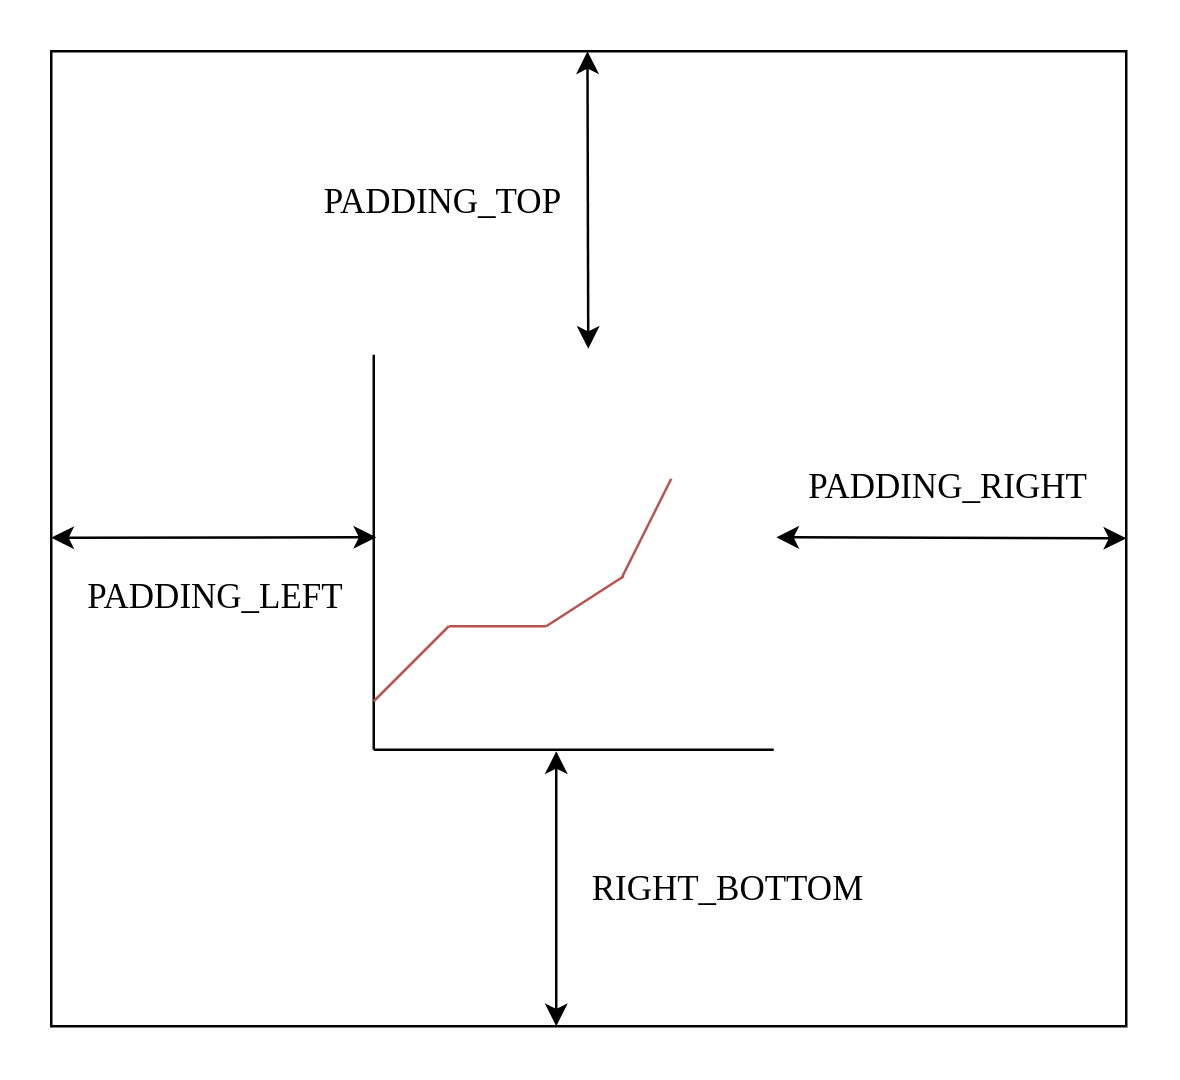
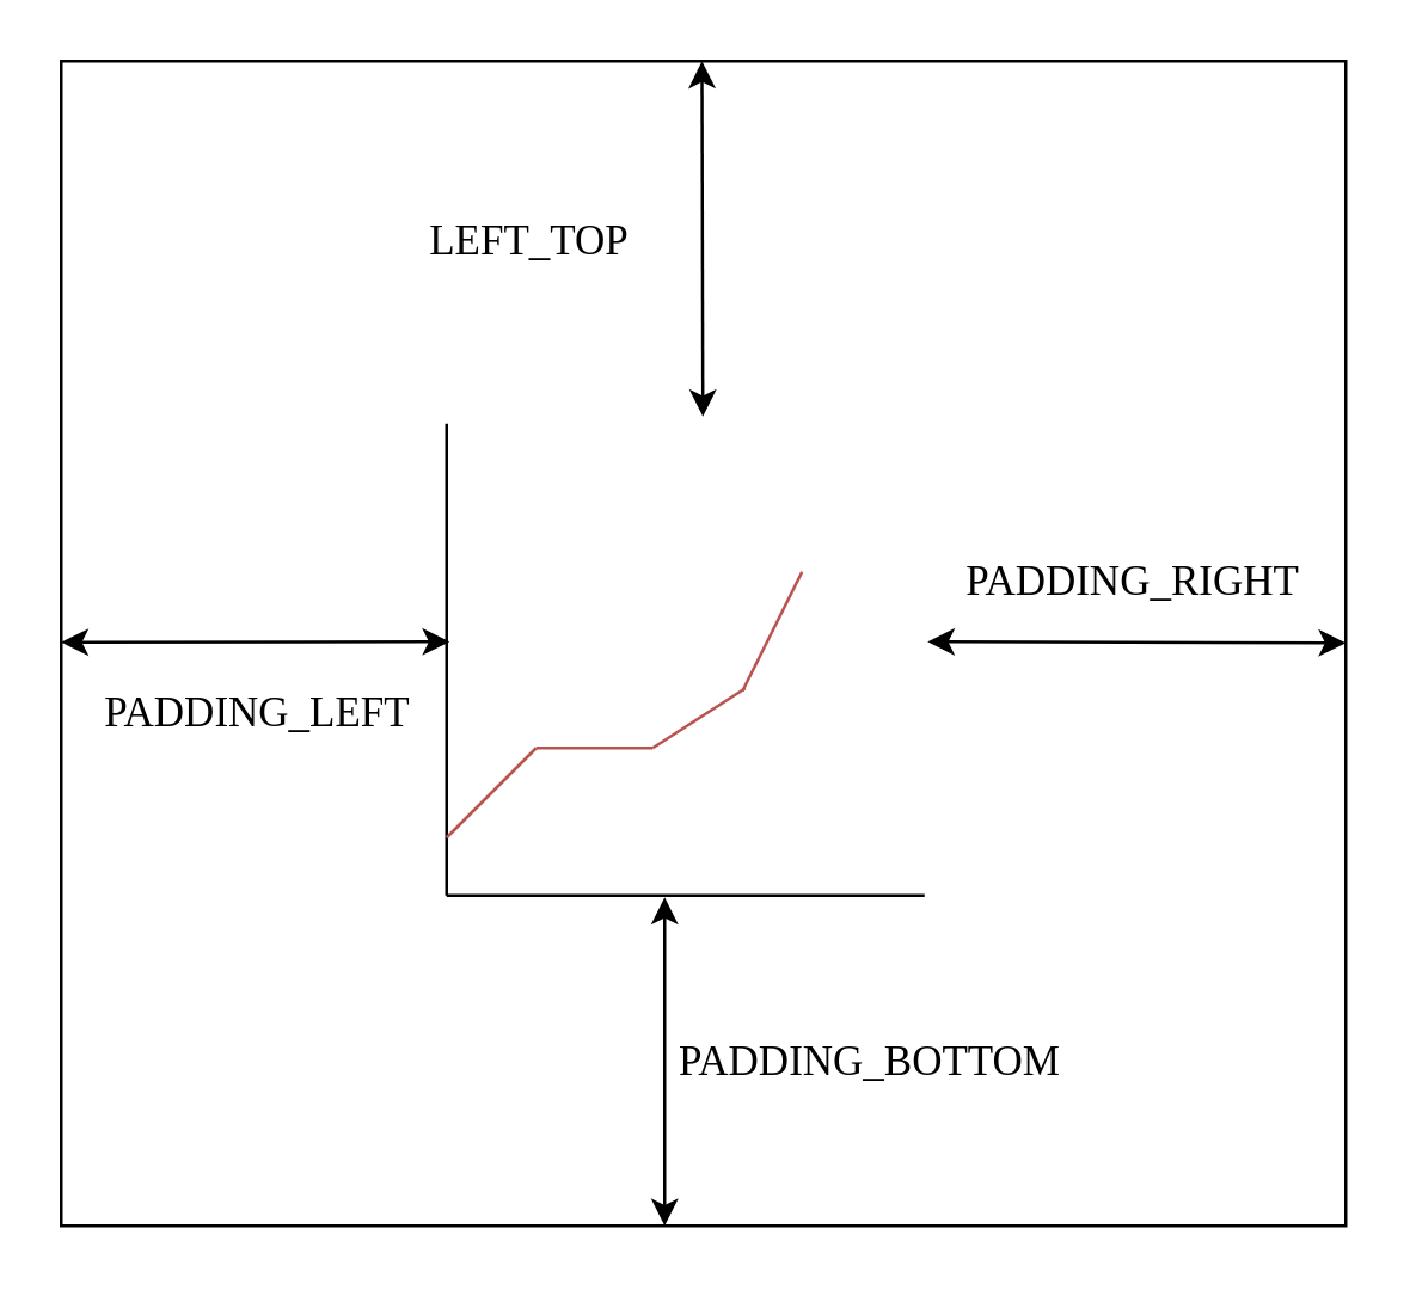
  <mxCell id="0" />
  <mxCell id="1" parent="0" />
  <mxCell id="2" value="" style="rounded=0;whiteSpace=wrap;html=1;fontFamily=Times New Roman;fontSize=9;" vertex="1" parent="1"><mxGeometry x="20" y="20" width="430" height="390" as="geometry" /></mxCell>
  <mxCell id="3" value="" style="endArrow=none;html=1;rounded=0;" parent="1" edge="1"><mxGeometry width="50" height="50" relative="1" as="geometry"><mxPoint x="149" y="299.41" as="sourcePoint" /><mxPoint x="149" y="141.41" as="targetPoint" /></mxGeometry></mxCell>
  <mxCell id="4" value="" style="endArrow=none;html=1;rounded=0;" parent="1" edge="1"><mxGeometry width="50" height="50" relative="1" as="geometry"><mxPoint x="149" y="299.41" as="sourcePoint" /><mxPoint x="309" y="299.41" as="targetPoint" /></mxGeometry></mxCell>
  <mxCell id="5" value="" style="endArrow=classic;startArrow=classic;html=1;rounded=0;" edge="1" parent="1" source="2"><mxGeometry width="50" height="50" relative="1" as="geometry"><mxPoint x="235" y="69" as="sourcePoint" /><mxPoint x="234.8" y="139" as="targetPoint" /></mxGeometry></mxCell>
  <mxCell id="6" value="" style="endArrow=classic;startArrow=classic;html=1;rounded=0;" edge="1" parent="1"><mxGeometry width="50" height="50" relative="1" as="geometry"><mxPoint x="222" y="300" as="sourcePoint" /><mxPoint x="222" y="410" as="targetPoint" /></mxGeometry></mxCell>
- <mxCell id="7" value="&lt;font style=&quot;font-size: 14px;&quot; face=&quot;Times New Roman&quot;&gt;PADDING_TOP&lt;/font&gt;" style="text;html=1;strokeColor=none;fillColor=none;align=center;verticalAlign=middle;whiteSpace=wrap;rounded=0;" vertex="1" parent="1"><mxGeometry x="127" y="66" width="100" height="30" as="geometry" /></mxCell>
- <mxCell id="8" value="&lt;font style=&quot;font-size: 14px;&quot; face=&quot;Times New Roman&quot;&gt;RIGHT_BOTTOM&lt;/font&gt;" style="text;html=1;strokeColor=none;fillColor=none;align=center;verticalAlign=middle;whiteSpace=wrap;rounded=0;" vertex="1" parent="1"><mxGeometry x="227" y="342" width="128" height="28" as="geometry" /></mxCell>
+ <mxCell id="7" value="&lt;font style=&quot;font-size: 14px;&quot; face=&quot;Times New Roman&quot;&gt;LEFT_TOP&lt;/font&gt;" style="text;html=1;strokeColor=none;fillColor=none;align=center;verticalAlign=middle;whiteSpace=wrap;rounded=0;" vertex="1" parent="1"><mxGeometry x="127" y="66" width="100" height="30" as="geometry" /></mxCell>
+ <mxCell id="8" value="&lt;font style=&quot;font-size: 14px;&quot; face=&quot;Times New Roman&quot;&gt;PADDING_BOTTOM&lt;/font&gt;" style="text;html=1;strokeColor=none;fillColor=none;align=center;verticalAlign=middle;whiteSpace=wrap;rounded=0;" vertex="1" parent="1"><mxGeometry x="227" y="342" width="128" height="28" as="geometry" /></mxCell>
  <mxCell id="9" value="" style="endArrow=classic;startArrow=classic;html=1;rounded=0;fontFamily=Times New Roman;fontSize=14;endSize=6;" edge="1" parent="1"><mxGeometry width="50" height="50" relative="1" as="geometry"><mxPoint x="20" y="214.59" as="sourcePoint" /><mxPoint x="150" y="214.41" as="targetPoint" /></mxGeometry></mxCell>
  <mxCell id="10" value="" style="endArrow=classic;startArrow=classic;html=1;rounded=0;fontFamily=Times New Roman;fontSize=14;endSize=6;" edge="1" parent="1"><mxGeometry width="50" height="50" relative="1" as="geometry"><mxPoint x="310" y="214.41" as="sourcePoint" /><mxPoint x="450" y="214.82" as="targetPoint" /></mxGeometry></mxCell>
  <mxCell id="11" value="&lt;font style=&quot;font-size: 14px;&quot; face=&quot;Times New Roman&quot;&gt;PADDING_RIGHT&lt;/font&gt;" style="text;html=1;strokeColor=none;fillColor=none;align=center;verticalAlign=middle;whiteSpace=wrap;rounded=0;rotation=0;" vertex="1" parent="1"><mxGeometry x="329" y="180" width="100" height="30" as="geometry" /></mxCell>
  <mxCell id="12" value="&lt;font style=&quot;font-size: 14px;&quot; face=&quot;Times New Roman&quot;&gt;PADDING_LEFT&lt;/font&gt;" style="text;html=1;strokeColor=none;fillColor=none;align=center;verticalAlign=middle;whiteSpace=wrap;rounded=0;rotation=0;" vertex="1" parent="1"><mxGeometry x="36" y="224" width="100" height="30" as="geometry" /></mxCell>
  <mxCell id="13" value="" style="endArrow=none;html=1;rounded=0;fontFamily=Times New Roman;fontSize=9;endSize=6;fillColor=#f8cecc;strokeColor=#b85450;" edge="1" parent="1"><mxGeometry width="50" height="50" relative="1" as="geometry"><mxPoint x="149" y="280" as="sourcePoint" /><mxPoint x="179" y="250" as="targetPoint" /></mxGeometry></mxCell>
  <mxCell id="14" value="" style="endArrow=none;html=1;rounded=0;fontFamily=Times New Roman;fontSize=9;endSize=6;fillColor=#f8cecc;strokeColor=#b85450;" edge="1" parent="1"><mxGeometry width="50" height="50" relative="1" as="geometry"><mxPoint x="179" y="250" as="sourcePoint" /><mxPoint x="218" y="250" as="targetPoint" /></mxGeometry></mxCell>
  <mxCell id="15" value="" style="endArrow=none;html=1;rounded=0;fontFamily=Times New Roman;fontSize=9;endSize=6;fillColor=#f8cecc;strokeColor=#b85450;" edge="1" parent="1"><mxGeometry width="50" height="50" relative="1" as="geometry"><mxPoint x="218" y="250" as="sourcePoint" /><mxPoint x="249" y="230" as="targetPoint" /></mxGeometry></mxCell>
  <mxCell id="16" value="" style="endArrow=none;html=1;rounded=0;fontFamily=Times New Roman;fontSize=9;endSize=6;fillColor=#f8cecc;strokeColor=#b85450;" edge="1" parent="1"><mxGeometry width="50" height="50" relative="1" as="geometry"><mxPoint x="248" y="231" as="sourcePoint" /><mxPoint x="268" y="191" as="targetPoint" /></mxGeometry></mxCell>
